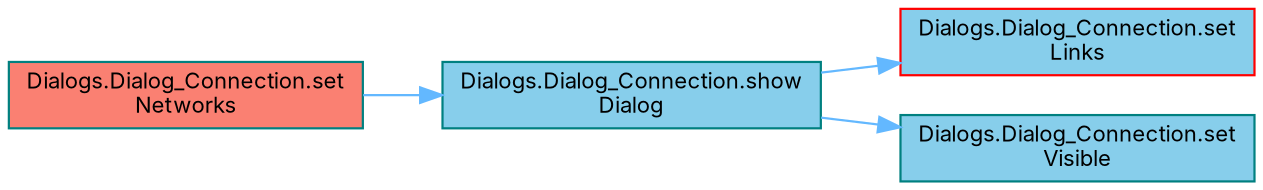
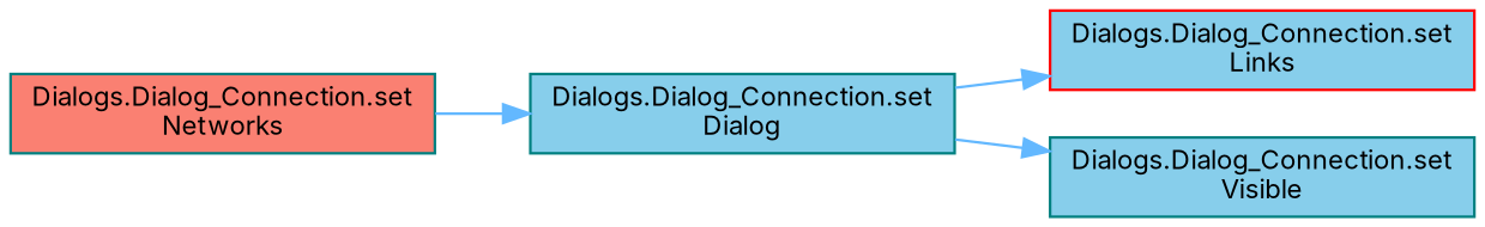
  digraph {
    fontname=Inter
    rankdir=LR
    node [color=teal fillcolor=skyblue fontname=Inter fontsize=10 shape=box style=filled]
    edge [color=steelblue1 fontname=Inter fontsize=10 labelfontname=Helvetica labelfontsize=10 style=solid]
-   n1 [fontcolor=black height=0.2 label="Dialogs.Dialog_Connection.show\lDialog" width=0.4]
+   n1 [fontcolor=black height=0.2 label="Dialogs.Dialog_Connection.set\lDialog" width=0.4]
    n2 [color=red height=0.2 label="Dialogs.Dialog_Connection.set\lLinks" width=0.4]
    n3 [height=0.2 label="Dialogs.Dialog_Connection.set\lVisible" width=0.4]
    n4 [fillcolor=salmon height=0.2 label="Dialogs.Dialog_Connection.set\lNetworks" width=0.4]
    n1 -> n2
    n1 -> n3
    n4 -> n1
  }
